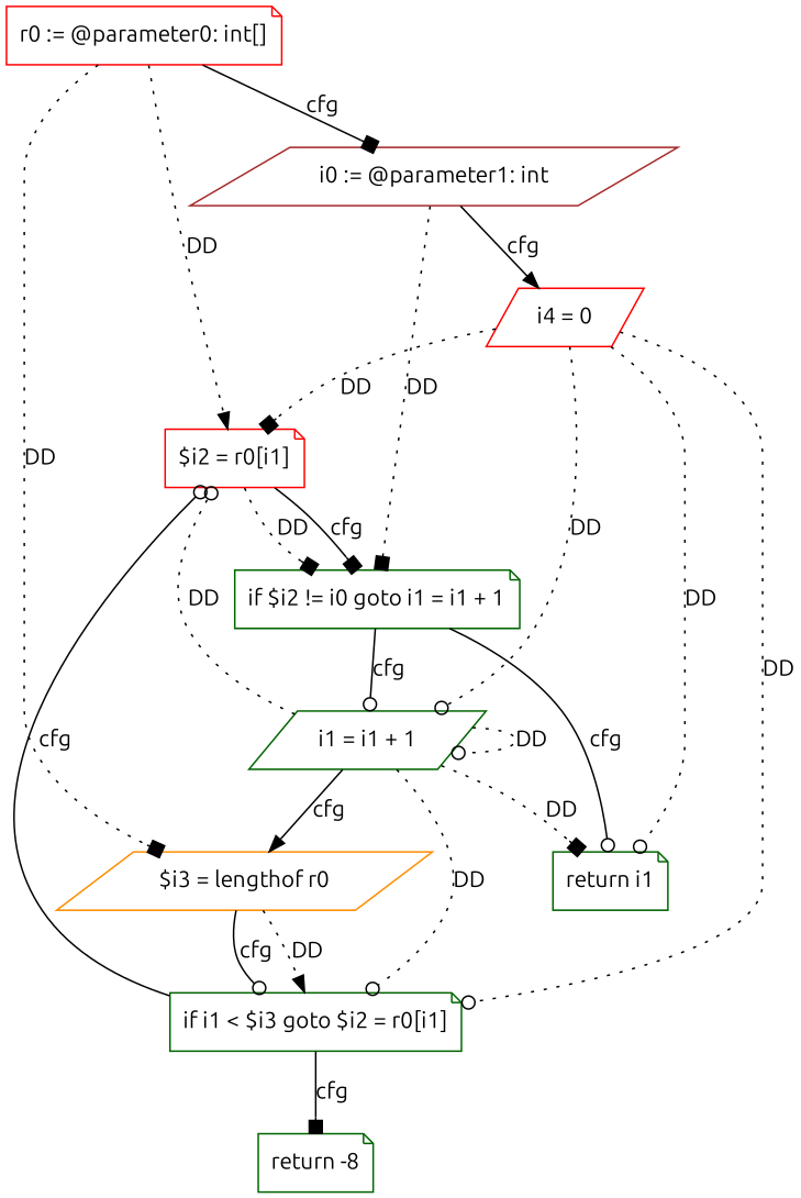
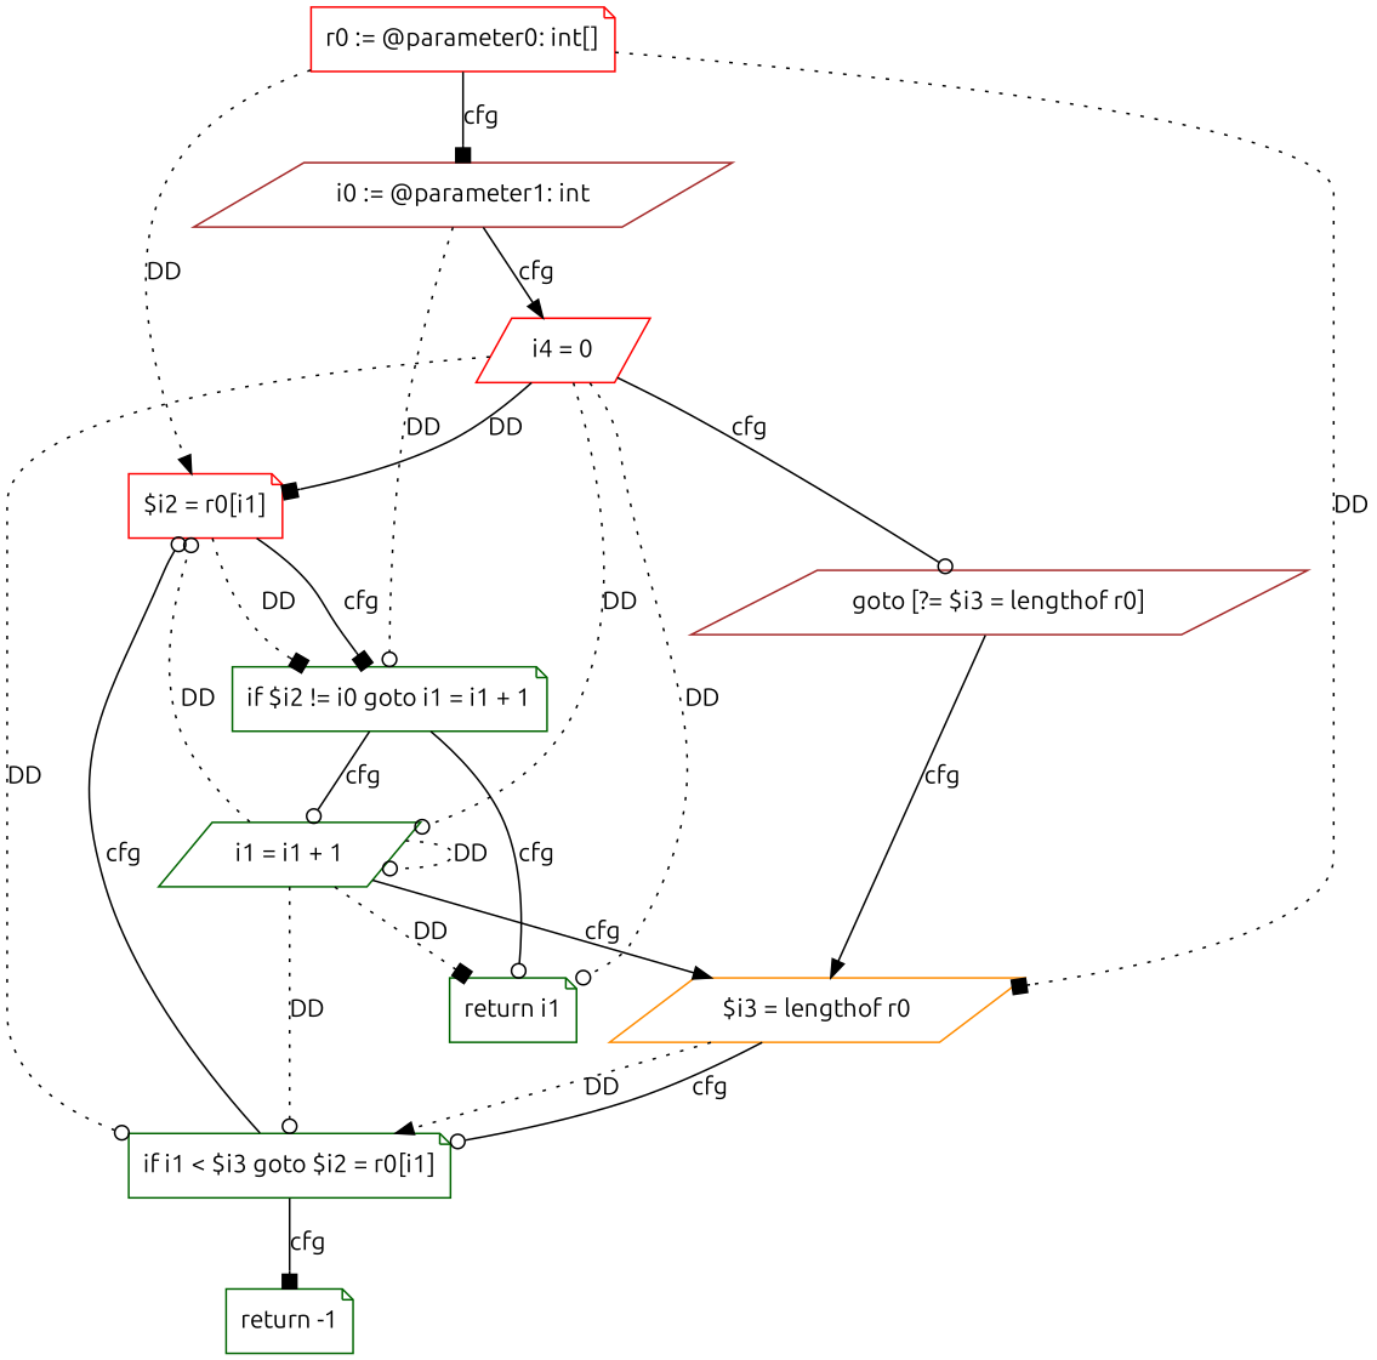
  digraph {
    fontname=Ubuntu
    node [color=darkgreen fontname=Ubuntu shape=note]
    edge [arrowhead=odot fontname=Ubuntu style=dotted]
    n1 [color=red label="r0 := @parameter0: int[]"]
    n2 [color=brown label="i0 := @parameter1: int" shape=parallelogram]
    n3 [color=red label="$i2 = r0[i1]"]
    n4 [color=darkorange label="$i3 = lengthof r0" shape=parallelogram]
    n5 [color=red label="i4 = 0" shape=parallelogram]
    n6 [label="if $i2 != i0 goto i1 = i1 + 1"]
    n7 [label="if i1 < $i3 goto $i2 = r0[i1]"]
+   n8 [color=brown label="goto [?= $i3 = lengthof r0]" shape=parallelogram]
    n9 [label="return i1"]
    n10 [label="i1 = i1 + 1" shape=parallelogram]
-   n11 [label="return -8"]
+   n11 [label="return -1"]
    n1 -> n2 [arrowhead=box label=cfg style=""]
    n1 -> n3 [arrowhead=normal label=DD]
    n1 -> n4 [arrowhead=box label=DD]
    n2 -> n5 [arrowhead=normal label=cfg style=""]
-   n2 -> n6 [arrowhead=box label=DD]
+   n2 -> n6 [label=DD]
    n3 -> n6 [arrowhead=box label=DD]
    n3 -> n6 [arrowhead=box label=cfg style=""]
    n4 -> n7 [arrowhead=normal label=DD]
    n4 -> n7 [label=cfg style=""]
-   n5 -> n3 [arrowhead=box label=DD]
+   n5 -> n3 [arrowhead=box label=DD style=solid]
    n5 -> n7 [label=DD]
+   n5 -> n8 [label=cfg style=""]
    n5 -> n9 [label=DD]
    n5 -> n10 [label=DD]
    n6 -> n9 [label=cfg style=""]
    n6 -> n10 [label=cfg style=""]
    n7 -> n3 [label=cfg style=""]
    n7 -> n11 [arrowhead=box label=cfg style=""]
+   n8 -> n4 [arrowhead=normal label=cfg style=""]
    n10 -> n3 [label=DD]
    n10 -> n4 [arrowhead=normal label=cfg style=""]
    n10 -> n7 [label=DD]
    n10 -> n9 [arrowhead=box label=DD]
    n10 -> n10 [label=DD]
  }
